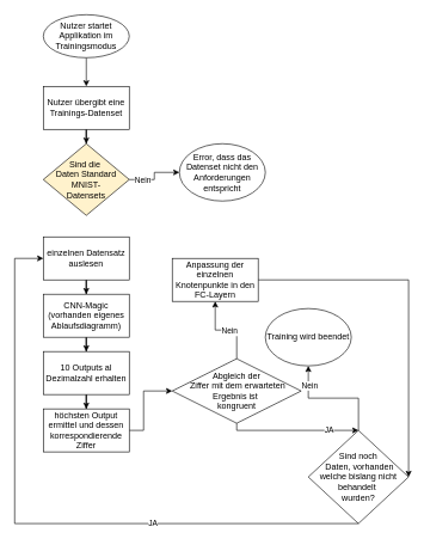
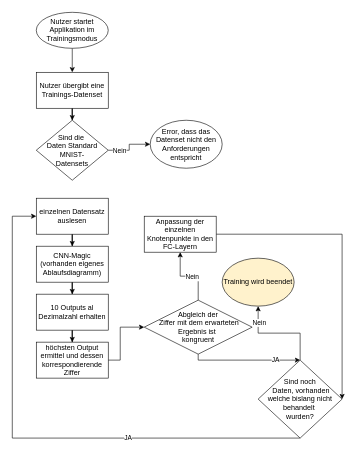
  <mxCell id="0" />
  <mxCell id="1" parent="0" />
  <mxCell id="2" value="" style="edgeStyle=orthogonalEdgeStyle;rounded=0;orthogonalLoop=1;jettySize=auto;html=1;" parent="1" source="3" target="5" edge="1"><mxGeometry relative="1" as="geometry" /></mxCell>
  <mxCell id="3" value="Nutzer startet Applikation im Trainingsmodus" style="ellipse;whiteSpace=wrap;html=1;" parent="1" vertex="1"><mxGeometry x="60" y="20" width="120" height="60" as="geometry" /></mxCell>
  <mxCell id="4" value="" style="edgeStyle=orthogonalEdgeStyle;rounded=0;orthogonalLoop=1;jettySize=auto;html=1;entryX=0.5;entryY=0;entryDx=0;entryDy=0;" parent="1" source="5" target="8" edge="1"><mxGeometry relative="1" as="geometry"><mxPoint x="120" y="200" as="targetPoint" /></mxGeometry></mxCell>
  <mxCell id="5" value="Nutzer übergibt eine Trainings-Datenset" style="whiteSpace=wrap;html=1;" parent="1" vertex="1"><mxGeometry x="60" y="120" width="120" height="60" as="geometry" /></mxCell>
  <mxCell id="6" style="edgeStyle=orthogonalEdgeStyle;rounded=0;orthogonalLoop=1;jettySize=auto;html=1;entryX=0;entryY=0.5;entryDx=0;entryDy=0;" parent="1" source="8" target="30" edge="1"><mxGeometry relative="1" as="geometry" /></mxCell>
  <mxCell id="7" value="Nein" style="edgeLabel;html=1;align=center;verticalAlign=middle;resizable=0;points=[];" parent="6" vertex="1" connectable="0"><mxGeometry x="-0.6" y="-1" relative="1" as="geometry"><mxPoint x="2" y="-1" as="offset" /></mxGeometry></mxCell>
- <mxCell id="8" value="&lt;div&gt;Sind die&amp;nbsp;&lt;/div&gt;&lt;div&gt;Daten Standard MNIST-&lt;/div&gt;&lt;div&gt;Datensets&lt;/div&gt;" style="rhombus;whiteSpace=wrap;html=1;fillColor=#fff2cc;" parent="1" vertex="1"><mxGeometry x="60" y="200" width="120" height="100" as="geometry" /></mxCell>
+ <mxCell id="8" value="&lt;div&gt;Sind die&amp;nbsp;&lt;/div&gt;&lt;div&gt;Daten Standard MNIST-&lt;/div&gt;&lt;div&gt;Datensets&lt;/div&gt;" style="rhombus;whiteSpace=wrap;html=1;" parent="1" vertex="1"><mxGeometry x="60" y="200" width="120" height="100" as="geometry" /></mxCell>
  <mxCell id="9" value="" style="edgeStyle=orthogonalEdgeStyle;rounded=0;orthogonalLoop=1;jettySize=auto;html=1;" parent="1" source="10" target="12" edge="1"><mxGeometry relative="1" as="geometry" /></mxCell>
  <mxCell id="10" value="einzelnen Datensatz auslesen" style="whiteSpace=wrap;html=1;" parent="1" vertex="1"><mxGeometry x="60" y="330" width="120" height="60" as="geometry" /></mxCell>
  <mxCell id="11" value="" style="edgeStyle=orthogonalEdgeStyle;rounded=0;orthogonalLoop=1;jettySize=auto;html=1;" parent="1" source="12" target="14" edge="1"><mxGeometry relative="1" as="geometry" /></mxCell>
  <mxCell id="12" value="CNN-Magic (vorhanden eigenes Ablaufsdiagramm)" style="whiteSpace=wrap;html=1;" parent="1" vertex="1"><mxGeometry x="60" y="410" width="120" height="60" as="geometry" /></mxCell>
  <mxCell id="13" value="" style="edgeStyle=orthogonalEdgeStyle;rounded=0;orthogonalLoop=1;jettySize=auto;html=1;" parent="1" source="14" target="16" edge="1"><mxGeometry relative="1" as="geometry" /></mxCell>
  <mxCell id="14" value="10 Outputs al Dezimalzahl erhalten" style="whiteSpace=wrap;html=1;" parent="1" vertex="1"><mxGeometry x="60" y="490" width="120" height="60" as="geometry" /></mxCell>
  <mxCell id="15" value="" style="edgeStyle=orthogonalEdgeStyle;rounded=0;orthogonalLoop=1;jettySize=auto;html=1;entryX=0;entryY=0.5;entryDx=0;entryDy=0;" parent="1" source="16" target="21" edge="1"><mxGeometry relative="1" as="geometry"><mxPoint x="120" y="650" as="targetPoint" /><Array as="points"><mxPoint x="200" y="600" /><mxPoint x="200" y="545" /></Array></mxGeometry></mxCell>
  <mxCell id="16" value="höchsten Output ermittel und dessen korrespondierende Ziffer" style="whiteSpace=wrap;html=1;" parent="1" vertex="1"><mxGeometry x="60" y="570" width="120" height="60" as="geometry" /></mxCell>
  <mxCell id="17" value="" style="edgeStyle=orthogonalEdgeStyle;rounded=0;orthogonalLoop=1;jettySize=auto;html=1;exitX=0.5;exitY=1;exitDx=0;exitDy=0;" parent="1" source="21" target="26" edge="1"><mxGeometry relative="1" as="geometry"><Array as="points"><mxPoint x="330" y="600" /></Array></mxGeometry></mxCell>
  <mxCell id="18" value="JA" style="edgeLabel;html=1;align=center;verticalAlign=middle;resizable=0;points=[];" parent="17" vertex="1" connectable="0"><mxGeometry x="0.533" y="2" relative="1" as="geometry"><mxPoint as="offset" /></mxGeometry></mxCell>
  <mxCell id="19" value="" style="edgeStyle=orthogonalEdgeStyle;rounded=0;orthogonalLoop=1;jettySize=auto;html=1;" parent="1" source="21" target="29" edge="1"><mxGeometry relative="1" as="geometry" /></mxCell>
  <mxCell id="20" value="Nein" style="edgeLabel;html=1;align=center;verticalAlign=middle;resizable=0;points=[];" parent="19" vertex="1" connectable="0"><mxGeometry x="-0.075" y="1" relative="1" as="geometry"><mxPoint as="offset" /></mxGeometry></mxCell>
  <mxCell id="21" value="&lt;div&gt;Abgleich der&lt;/div&gt;&lt;div&gt;&amp;nbsp;Ziffer mit dem erwarteten Ergebnis ist&amp;nbsp;&lt;/div&gt;&lt;div&gt;kongruent&lt;/div&gt;" style="rhombus;whiteSpace=wrap;html=1;" parent="1" vertex="1"><mxGeometry x="240" y="500" width="180" height="90" as="geometry" /></mxCell>
  <mxCell id="22" style="edgeStyle=orthogonalEdgeStyle;rounded=0;orthogonalLoop=1;jettySize=auto;html=1;entryX=0;entryY=0.5;entryDx=0;entryDy=0;exitX=0.5;exitY=1;exitDx=0;exitDy=0;" parent="1" source="26" target="10" edge="1"><mxGeometry relative="1" as="geometry"><Array as="points"><mxPoint x="20" y="730" /><mxPoint x="20" y="360" /></Array></mxGeometry></mxCell>
  <mxCell id="23" value="JA" style="edgeLabel;html=1;align=center;verticalAlign=middle;resizable=0;points=[];" parent="22" vertex="1" connectable="0"><mxGeometry x="-0.353" y="-1" relative="1" as="geometry"><mxPoint as="offset" /></mxGeometry></mxCell>
  <mxCell id="24" value="" style="edgeStyle=orthogonalEdgeStyle;rounded=0;orthogonalLoop=1;jettySize=auto;html=1;" parent="1" source="26" target="27" edge="1"><mxGeometry relative="1" as="geometry" /></mxCell>
  <mxCell id="25" value="Nein" style="edgeLabel;html=1;align=center;verticalAlign=middle;resizable=0;points=[];" parent="24" vertex="1" connectable="0"><mxGeometry x="0.667" y="-1" relative="1" as="geometry"><mxPoint as="offset" /></mxGeometry></mxCell>
  <mxCell id="26" value="&lt;div&gt;Sind noch&lt;/div&gt;&lt;div&gt;&amp;nbsp;Daten, vorhanden welche bislang nicht behandelt&amp;nbsp;&lt;/div&gt;&lt;div&gt;wurden?&lt;/div&gt;" style="rhombus;whiteSpace=wrap;html=1;" parent="1" vertex="1"><mxGeometry x="430" y="600" width="140" height="130" as="geometry" /></mxCell>
- <mxCell id="27" value="Training wird beendet" style="ellipse;whiteSpace=wrap;html=1;" parent="1" vertex="1"><mxGeometry x="370" y="430" width="120" height="80" as="geometry" /></mxCell>
+ <mxCell id="27" value="Training wird beendet" style="ellipse;whiteSpace=wrap;html=1;fillColor=#fff2cc;" parent="1" vertex="1"><mxGeometry x="370" y="430" width="120" height="80" as="geometry" /></mxCell>
  <mxCell id="28" style="edgeStyle=orthogonalEdgeStyle;rounded=0;orthogonalLoop=1;jettySize=auto;html=1;entryX=1;entryY=0.5;entryDx=0;entryDy=0;exitX=1;exitY=0.5;exitDx=0;exitDy=0;" parent="1" source="29" target="26" edge="1"><mxGeometry relative="1" as="geometry"><Array as="points"><mxPoint x="570" y="390" /></Array></mxGeometry></mxCell>
  <mxCell id="29" value="Anpassung der einzelnen Knotenpunkte in den FC-Layern" style="whiteSpace=wrap;html=1;" parent="1" vertex="1"><mxGeometry x="240" y="360" width="120" height="60" as="geometry" /></mxCell>
  <mxCell id="30" value="Error, dass das Datenset nicht den Anforderungen entspricht" style="ellipse;whiteSpace=wrap;html=1;" parent="1" vertex="1"><mxGeometry x="250" y="200" width="120" height="80" as="geometry" /></mxCell>
